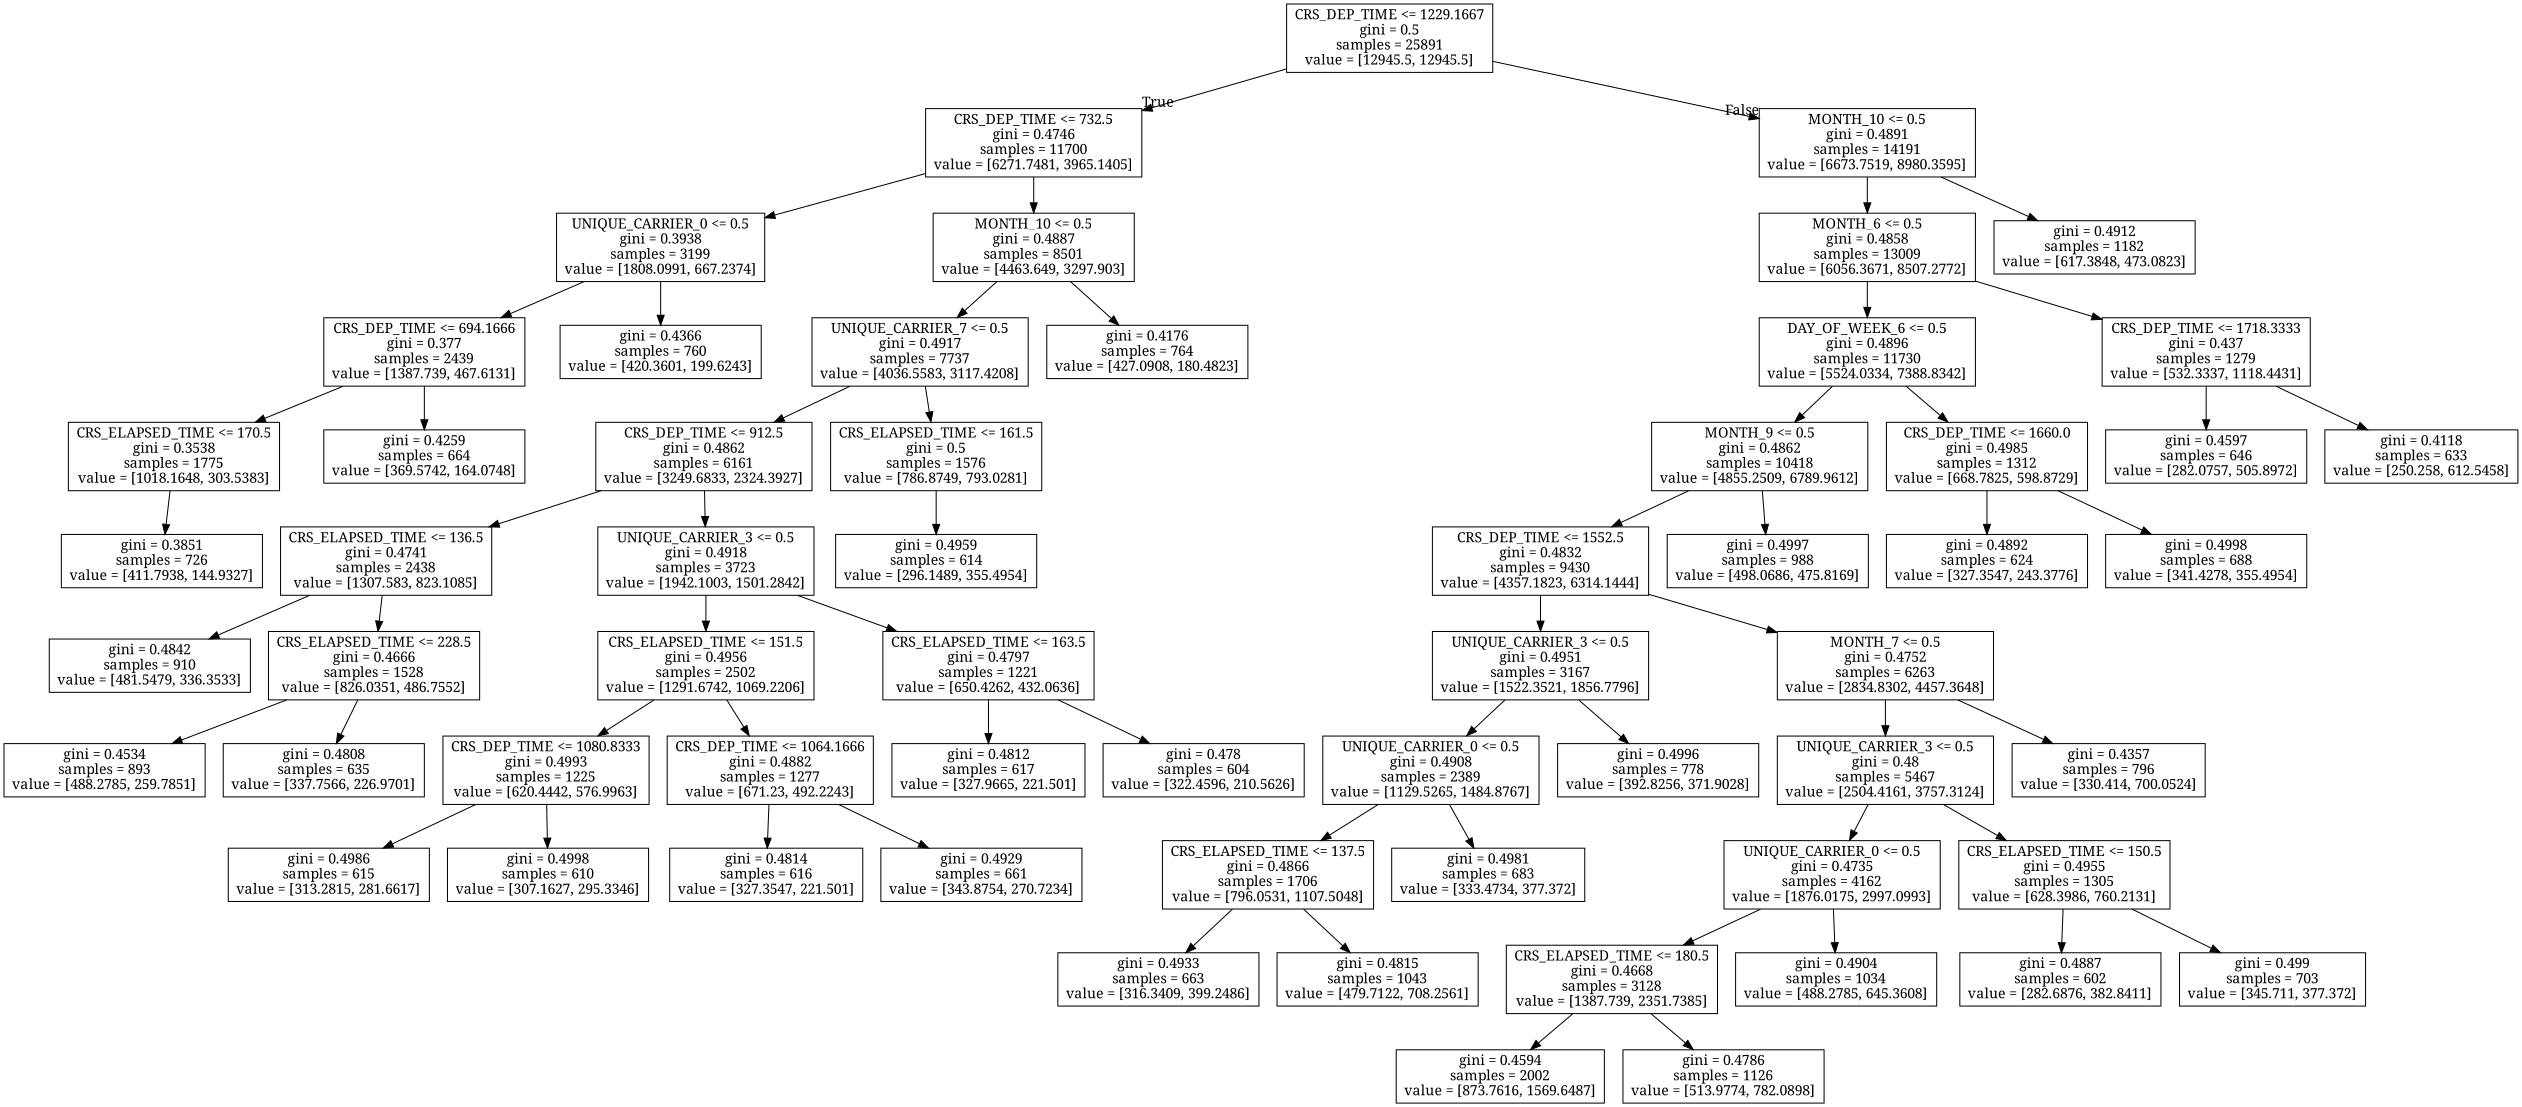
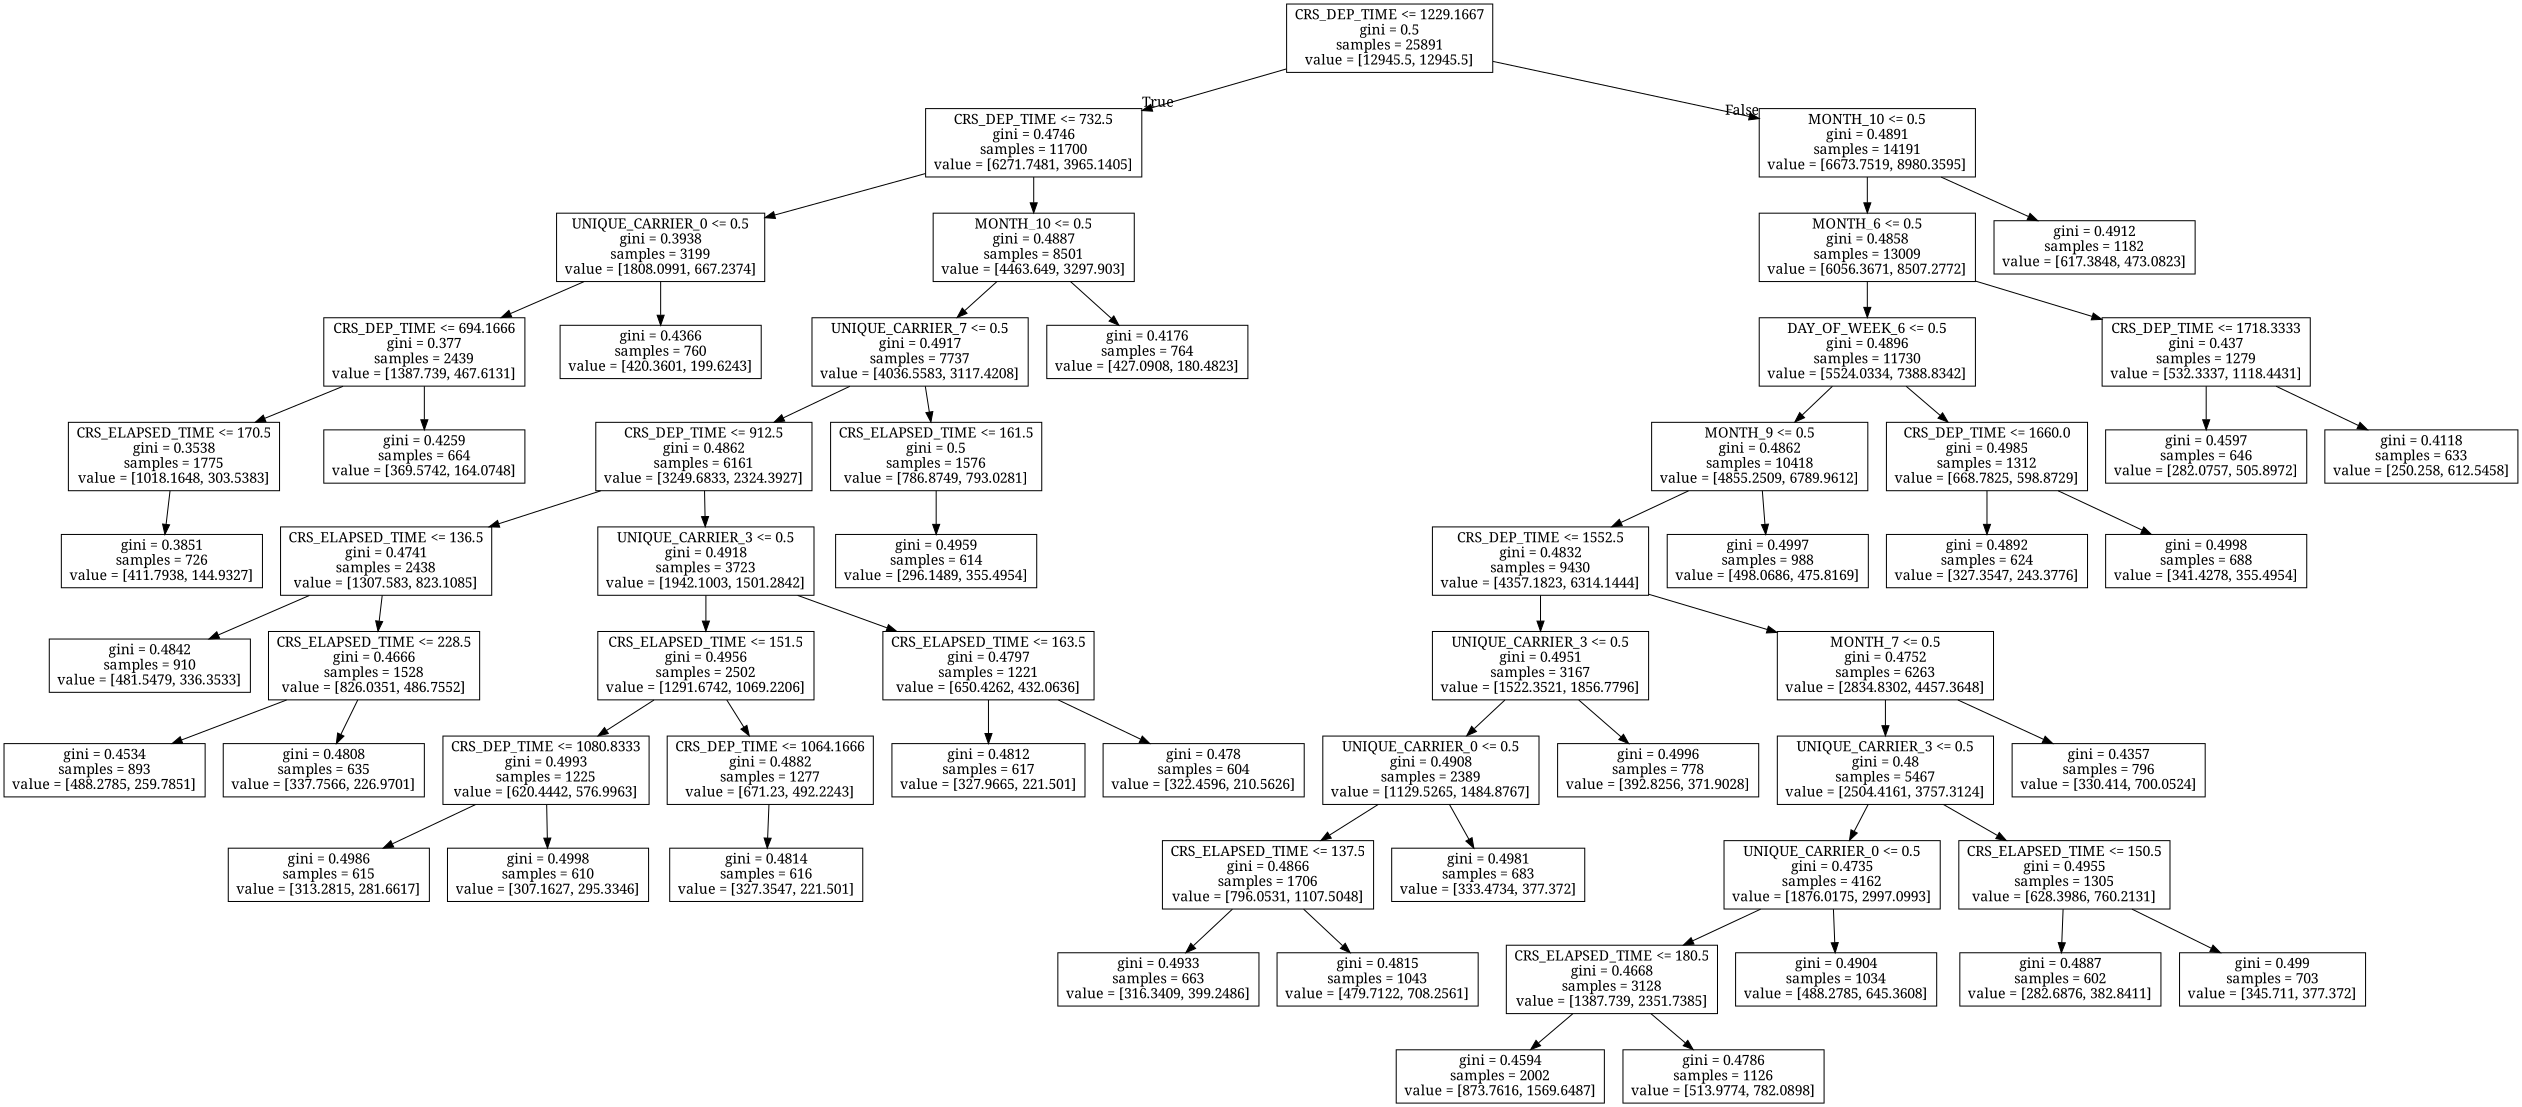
  digraph {
    fontname="Noto Serif"
    node [fontname="Noto Serif" shape=box]
    edge [fontname="Noto Serif"]
    n1 [label="CRS_DEP_TIME <= 1229.1667\ngini = 0.5\nsamples = 25891\nvalue = [12945.5, 12945.5]"]
    n2 [label="CRS_DEP_TIME <= 732.5\ngini = 0.4746\nsamples = 11700\nvalue = [6271.7481, 3965.1405]"]
    n3 [label="MONTH_10 <= 0.5\ngini = 0.4891\nsamples = 14191\nvalue = [6673.7519, 8980.3595]"]
    n4 [label="UNIQUE_CARRIER_0 <= 0.5\ngini = 0.3938\nsamples = 3199\nvalue = [1808.0991, 667.2374]"]
    n5 [label="MONTH_10 <= 0.5\ngini = 0.4887\nsamples = 8501\nvalue = [4463.649, 3297.903]"]
    n6 [label="MONTH_6 <= 0.5\ngini = 0.4858\nsamples = 13009\nvalue = [6056.3671, 8507.2772]"]
    n7 [label="gini = 0.4912\nsamples = 1182\nvalue = [617.3848, 473.0823]"]
    n8 [label="CRS_DEP_TIME <= 694.1666\ngini = 0.377\nsamples = 2439\nvalue = [1387.739, 467.6131]"]
    n9 [label="gini = 0.4366\nsamples = 760\nvalue = [420.3601, 199.6243]"]
    n10 [label="UNIQUE_CARRIER_7 <= 0.5\ngini = 0.4917\nsamples = 7737\nvalue = [4036.5583, 3117.4208]"]
    n11 [label="gini = 0.4176\nsamples = 764\nvalue = [427.0908, 180.4823]"]
    n12 [label="CRS_ELAPSED_TIME <= 170.5\ngini = 0.3538\nsamples = 1775\nvalue = [1018.1648, 303.5383]"]
    n13 [label="gini = 0.4259\nsamples = 664\nvalue = [369.5742, 164.0748]"]
    n14 [label="gini = 0.3851\nsamples = 726\nvalue = [411.7938, 144.9327]"]
    n15 [label="CRS_DEP_TIME <= 912.5\ngini = 0.4862\nsamples = 6161\nvalue = [3249.6833, 2324.3927]"]
    n16 [label="CRS_ELAPSED_TIME <= 161.5\ngini = 0.5\nsamples = 1576\nvalue = [786.8749, 793.0281]"]
    n17 [label="CRS_ELAPSED_TIME <= 136.5\ngini = 0.4741\nsamples = 2438\nvalue = [1307.583, 823.1085]"]
    n18 [label="UNIQUE_CARRIER_3 <= 0.5\ngini = 0.4918\nsamples = 3723\nvalue = [1942.1003, 1501.2842]"]
    n19 [label="gini = 0.4959\nsamples = 614\nvalue = [296.1489, 355.4954]"]
    n20 [label="gini = 0.4842\nsamples = 910\nvalue = [481.5479, 336.3533]"]
    n21 [label="CRS_ELAPSED_TIME <= 228.5\ngini = 0.4666\nsamples = 1528\nvalue = [826.0351, 486.7552]"]
    n22 [label="CRS_ELAPSED_TIME <= 151.5\ngini = 0.4956\nsamples = 2502\nvalue = [1291.6742, 1069.2206]"]
    n23 [label="CRS_ELAPSED_TIME <= 163.5\ngini = 0.4797\nsamples = 1221\nvalue = [650.4262, 432.0636]"]
    n24 [label="gini = 0.4534\nsamples = 893\nvalue = [488.2785, 259.7851]"]
    n25 [label="gini = 0.4808\nsamples = 635\nvalue = [337.7566, 226.9701]"]
    n26 [label="CRS_DEP_TIME <= 1080.8333\ngini = 0.4993\nsamples = 1225\nvalue = [620.4442, 576.9963]"]
    n27 [label="CRS_DEP_TIME <= 1064.1666\ngini = 0.4882\nsamples = 1277\nvalue = [671.23, 492.2243]"]
    n28 [label="gini = 0.4812\nsamples = 617\nvalue = [327.9665, 221.501]"]
    n29 [label="gini = 0.478\nsamples = 604\nvalue = [322.4596, 210.5626]"]
    n30 [label="gini = 0.4986\nsamples = 615\nvalue = [313.2815, 281.6617]"]
    n31 [label="gini = 0.4998\nsamples = 610\nvalue = [307.1627, 295.3346]"]
    n32 [label="gini = 0.4814\nsamples = 616\nvalue = [327.3547, 221.501]"]
-   n33 [label="gini = 0.4929\nsamples = 661\nvalue = [343.8754, 270.7234]"]
    n34 [label="DAY_OF_WEEK_6 <= 0.5\ngini = 0.4896\nsamples = 11730\nvalue = [5524.0334, 7388.8342]"]
    n35 [label="CRS_DEP_TIME <= 1718.3333\ngini = 0.437\nsamples = 1279\nvalue = [532.3337, 1118.4431]"]
    n36 [label="MONTH_9 <= 0.5\ngini = 0.4862\nsamples = 10418\nvalue = [4855.2509, 6789.9612]"]
    n37 [label="CRS_DEP_TIME <= 1660.0\ngini = 0.4985\nsamples = 1312\nvalue = [668.7825, 598.8729]"]
    n38 [label="gini = 0.4597\nsamples = 646\nvalue = [282.0757, 505.8972]"]
    n39 [label="gini = 0.4118\nsamples = 633\nvalue = [250.258, 612.5458]"]
    n40 [label="CRS_DEP_TIME <= 1552.5\ngini = 0.4832\nsamples = 9430\nvalue = [4357.1823, 6314.1444]"]
    n41 [label="gini = 0.4997\nsamples = 988\nvalue = [498.0686, 475.8169]"]
    n42 [label="gini = 0.4892\nsamples = 624\nvalue = [327.3547, 243.3776]"]
    n43 [label="gini = 0.4998\nsamples = 688\nvalue = [341.4278, 355.4954]"]
    n44 [label="UNIQUE_CARRIER_3 <= 0.5\ngini = 0.4951\nsamples = 3167\nvalue = [1522.3521, 1856.7796]"]
    n45 [label="MONTH_7 <= 0.5\ngini = 0.4752\nsamples = 6263\nvalue = [2834.8302, 4457.3648]"]
    n46 [label="UNIQUE_CARRIER_0 <= 0.5\ngini = 0.4908\nsamples = 2389\nvalue = [1129.5265, 1484.8767]"]
    n47 [label="gini = 0.4996\nsamples = 778\nvalue = [392.8256, 371.9028]"]
    n48 [label="UNIQUE_CARRIER_3 <= 0.5\ngini = 0.48\nsamples = 5467\nvalue = [2504.4161, 3757.3124]"]
    n49 [label="gini = 0.4357\nsamples = 796\nvalue = [330.414, 700.0524]"]
    n50 [label="CRS_ELAPSED_TIME <= 137.5\ngini = 0.4866\nsamples = 1706\nvalue = [796.0531, 1107.5048]"]
    n51 [label="gini = 0.4981\nsamples = 683\nvalue = [333.4734, 377.372]"]
    n52 [label="gini = 0.4933\nsamples = 663\nvalue = [316.3409, 399.2486]"]
    n53 [label="gini = 0.4815\nsamples = 1043\nvalue = [479.7122, 708.2561]"]
    n54 [label="UNIQUE_CARRIER_0 <= 0.5\ngini = 0.4735\nsamples = 4162\nvalue = [1876.0175, 2997.0993]"]
    n55 [label="CRS_ELAPSED_TIME <= 150.5\ngini = 0.4955\nsamples = 1305\nvalue = [628.3986, 760.2131]"]
    n56 [label="CRS_ELAPSED_TIME <= 180.5\ngini = 0.4668\nsamples = 3128\nvalue = [1387.739, 2351.7385]"]
    n57 [label="gini = 0.4904\nsamples = 1034\nvalue = [488.2785, 645.3608]"]
    n58 [label="gini = 0.4887\nsamples = 602\nvalue = [282.6876, 382.8411]"]
    n59 [label="gini = 0.499\nsamples = 703\nvalue = [345.711, 377.372]"]
    n60 [label="gini = 0.4594\nsamples = 2002\nvalue = [873.7616, 1569.6487]"]
    n61 [label="gini = 0.4786\nsamples = 1126\nvalue = [513.9774, 782.0898]"]
    n1 -> n2 [headlabel=True labelangle=45 labeldistance=2.5]
    n1 -> n3 [headlabel=False labelangle=-45 labeldistance=2.5]
    n2 -> n4
    n2 -> n5
    n3 -> n6
    n3 -> n7
    n4 -> n8
    n4 -> n9
    n5 -> n10
    n5 -> n11
    n6 -> n34
    n6 -> n35
    n8 -> n12
    n8 -> n13
    n10 -> n15
    n10 -> n16
    n12 -> n14
    n15 -> n17
    n15 -> n18
    n16 -> n19
    n17 -> n20
    n17 -> n21
    n18 -> n22
    n18 -> n23
    n21 -> n24
    n21 -> n25
    n22 -> n26
    n22 -> n27
    n23 -> n28
    n23 -> n29
    n26 -> n30
    n26 -> n31
    n27 -> n32
-   n27 -> n33
    n34 -> n36
    n34 -> n37
    n35 -> n38
    n35 -> n39
    n36 -> n40
    n36 -> n41
    n37 -> n42
    n37 -> n43
    n40 -> n44
    n40 -> n45
    n44 -> n46
    n44 -> n47
    n45 -> n48
    n45 -> n49
    n46 -> n50
    n46 -> n51
    n48 -> n54
    n48 -> n55
    n50 -> n52
    n50 -> n53
    n54 -> n56
    n54 -> n57
    n55 -> n58
    n55 -> n59
    n56 -> n60
    n56 -> n61
  }
